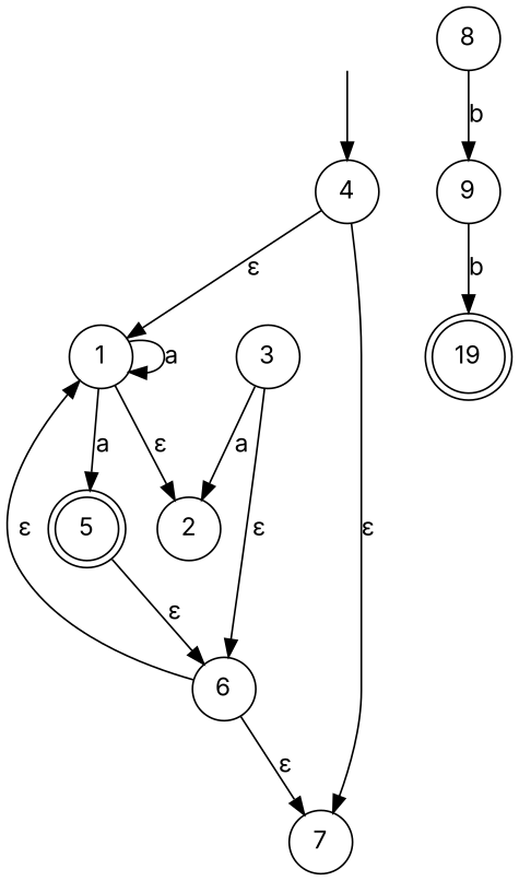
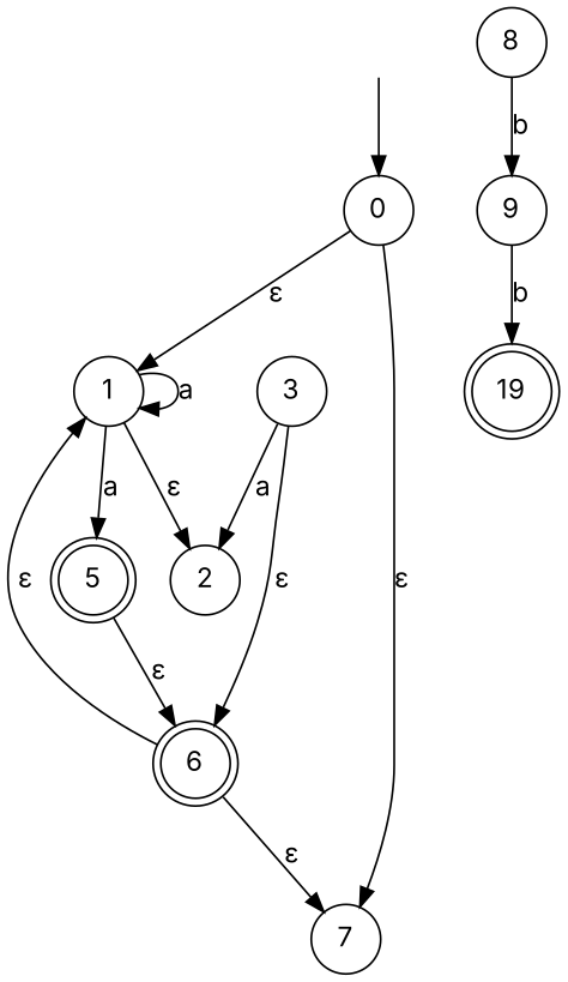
  digraph {
    fontname=Inter
    rankdir=TB
    node [fontname=Inter shape=circle]
    edge [fontname=Inter]
    "" [shape=plaintext]
-   n2 [label=4]
+   n2 [label=0]
    n3 [label=1]
    n4 [label=7]
    n5 [label=19 shape=doublecircle]
    n6 [label=5 shape=doublecircle]
-   n7 [label=6]
+   n7 [label=6 shape=doublecircle]
    n8 [label=2]
    n9 [label=3]
    n10 [label=8]
    n11 [label=9]
    "" -> n2
    n2 -> n3 [label="ε"]
    n2 -> n4 [label="ε"]
    n3 -> n3 [label=a]
    n3 -> n6 [label=a]
    n3 -> n8 [label="ε"]
    n6 -> n7 [label="ε"]
    n7 -> n3 [label="ε"]
    n7 -> n4 [label="ε"]
    n9 -> n7 [label="ε"]
    n9 -> n8 [label=a]
    n10 -> n11 [label=b]
    n11 -> n5 [label=b]
  }
